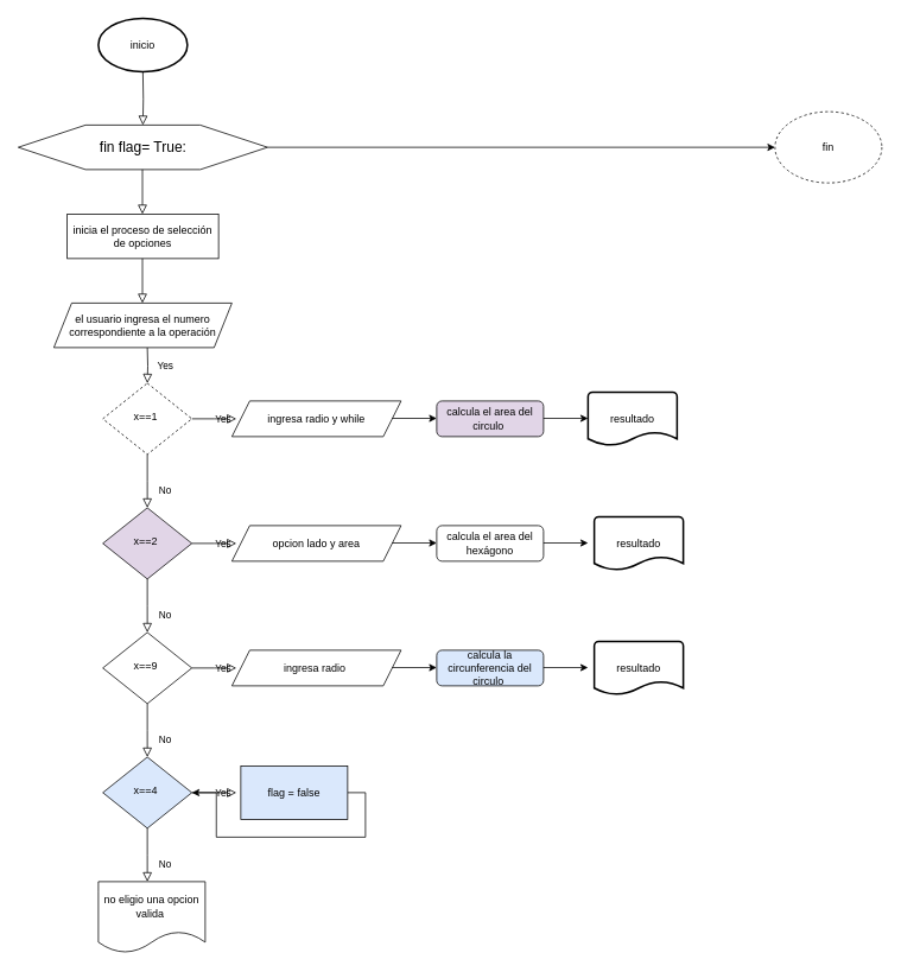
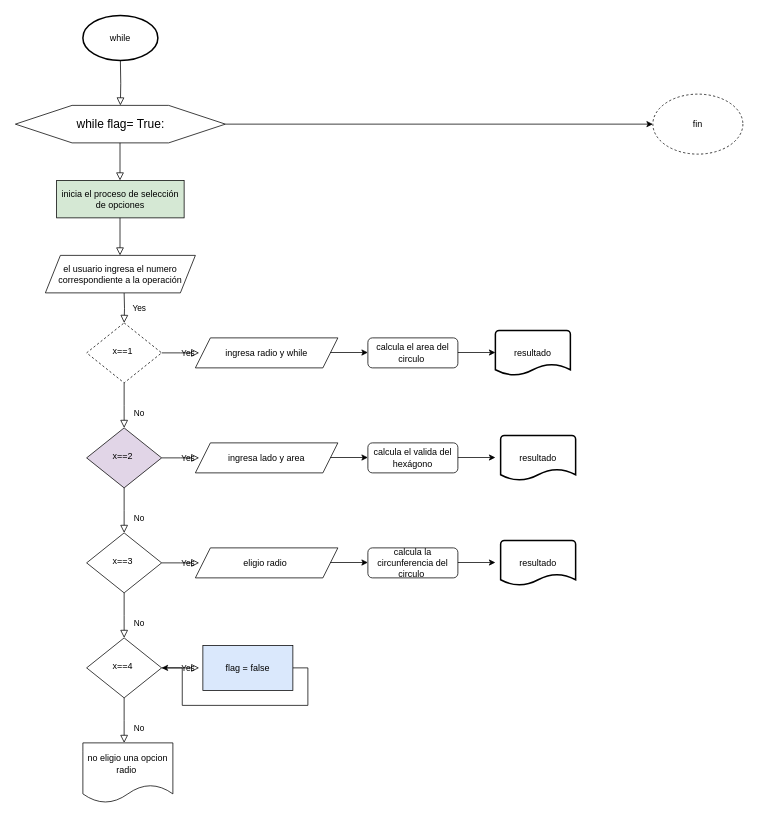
  <mxCell id="0" />
  <mxCell id="1" parent="0" />
  <mxCell id="2" value="" style="rounded=0;html=1;jettySize=auto;orthogonalLoop=1;fontSize=11;endArrow=block;endFill=0;endSize=8;strokeWidth=1;shadow=0;labelBackgroundColor=none;edgeStyle=orthogonalEdgeStyle;entryX=0.5;entryY=0;entryDx=0;entryDy=0;" parent="1" target="10" edge="1"><mxGeometry relative="1" as="geometry"><mxPoint x="160" y="80" as="sourcePoint" /><mxPoint x="160" y="130" as="targetPoint" /></mxGeometry></mxCell>
  <mxCell id="3" value="Yes" style="rounded=0;html=1;jettySize=auto;orthogonalLoop=1;fontSize=11;endArrow=block;endFill=0;endSize=8;strokeWidth=1;shadow=0;labelBackgroundColor=none;edgeStyle=orthogonalEdgeStyle;" parent="1" target="6" edge="1"><mxGeometry y="20" relative="1" as="geometry"><mxPoint as="offset" /><mxPoint x="165" y="390" as="sourcePoint" /></mxGeometry></mxCell>
  <mxCell id="4" value="No" style="rounded=0;html=1;jettySize=auto;orthogonalLoop=1;fontSize=11;endArrow=block;endFill=0;endSize=8;strokeWidth=1;shadow=0;labelBackgroundColor=none;edgeStyle=orthogonalEdgeStyle;" parent="1" source="6" edge="1"><mxGeometry x="0.333" y="20" relative="1" as="geometry"><mxPoint as="offset" /><mxPoint x="165" y="570" as="targetPoint" /></mxGeometry></mxCell>
  <mxCell id="5" value="Yes" style="edgeStyle=orthogonalEdgeStyle;rounded=0;html=1;jettySize=auto;orthogonalLoop=1;fontSize=11;endArrow=block;endFill=0;endSize=8;strokeWidth=1;shadow=0;labelBackgroundColor=none;" parent="1" source="6" edge="1"><mxGeometry y="10" relative="1" as="geometry"><mxPoint as="offset" /><mxPoint x="265" y="470" as="targetPoint" /></mxGeometry></mxCell>
  <mxCell id="6" value="x==1&amp;nbsp;" style="rhombus;whiteSpace=wrap;html=1;shadow=0;fontFamily=Helvetica;fontSize=12;align=center;strokeWidth=1;spacing=6;spacingTop=-4;dashed=1;" parent="1" vertex="1"><mxGeometry x="115" y="430" width="100" height="80" as="geometry" /></mxCell>
- <mxCell id="7" value="calcula el area del circulo&amp;nbsp;" style="rounded=1;whiteSpace=wrap;html=1;fontSize=12;glass=0;strokeWidth=1;shadow=0;fillColor=#e1d5e7;" parent="1" vertex="1"><mxGeometry x="490" y="450" width="120" height="40" as="geometry" /></mxCell>
- <mxCell id="8" value="inicio" style="strokeWidth=2;html=1;shape=mxgraph.flowchart.start_1;whiteSpace=wrap;" vertex="1" parent="1"><mxGeometry x="110" y="20" width="100" height="60" as="geometry" /></mxCell>
+ <mxCell id="7" value="calcula el area del circulo&amp;nbsp;" style="rounded=1;whiteSpace=wrap;html=1;fontSize=12;glass=0;strokeWidth=1;shadow=0;" parent="1" vertex="1"><mxGeometry x="490" y="450" width="120" height="40" as="geometry" /></mxCell>
+ <mxCell id="8" value="while" style="strokeWidth=2;html=1;shape=mxgraph.flowchart.start_1;whiteSpace=wrap;" vertex="1" parent="1"><mxGeometry x="110" y="20" width="100" height="60" as="geometry" /></mxCell>
  <mxCell id="9" style="edgeStyle=orthogonalEdgeStyle;rounded=0;orthogonalLoop=1;jettySize=auto;html=1;exitX=1;exitY=0.5;exitDx=0;exitDy=0;entryX=0;entryY=0.5;entryDx=0;entryDy=0;" edge="1" parent="1" source="10" target="42"><mxGeometry relative="1" as="geometry" /></mxCell>
  <mxCell id="10" value="" style="verticalLabelPosition=bottom;verticalAlign=top;html=1;shape=hexagon;perimeter=hexagonPerimeter2;arcSize=6;size=0.27;" vertex="1" parent="1"><mxGeometry x="20" y="140" width="280" height="50" as="geometry" /></mxCell>
- <mxCell id="11" value="&lt;font style=&quot;font-size: 16px&quot;&gt;fin flag= True:&lt;/font&gt;" style="text;html=1;strokeColor=none;fillColor=none;align=center;verticalAlign=middle;whiteSpace=wrap;rounded=0;" vertex="1" parent="1"><mxGeometry x="92.5" y="160" width="135" height="10" as="geometry" /></mxCell>
+ <mxCell id="11" value="&lt;font style=&quot;font-size: 16px&quot;&gt;while flag= True:&lt;/font&gt;" style="text;html=1;strokeColor=none;fillColor=none;align=center;verticalAlign=middle;whiteSpace=wrap;rounded=0;" vertex="1" parent="1"><mxGeometry x="92.5" y="160" width="135" height="10" as="geometry" /></mxCell>
  <mxCell id="12" value="" style="rounded=0;html=1;jettySize=auto;orthogonalLoop=1;fontSize=11;endArrow=block;endFill=0;endSize=8;strokeWidth=1;shadow=0;labelBackgroundColor=none;edgeStyle=orthogonalEdgeStyle;" edge="1" parent="1"><mxGeometry relative="1" as="geometry"><mxPoint x="159.5" y="190" as="sourcePoint" /><mxPoint x="159.5" y="240" as="targetPoint" /></mxGeometry></mxCell>
- <mxCell id="13" value="inicia el proceso de selección de opciones" style="rounded=0;whiteSpace=wrap;html=1;" vertex="1" parent="1"><mxGeometry x="75" y="240" width="170" height="50" as="geometry" /></mxCell>
+ <mxCell id="13" value="inicia el proceso de selección de opciones" style="rounded=0;whiteSpace=wrap;html=1;fillColor=#d5e8d4;" vertex="1" parent="1"><mxGeometry x="75" y="240" width="170" height="50" as="geometry" /></mxCell>
  <mxCell id="14" value="" style="rounded=0;html=1;jettySize=auto;orthogonalLoop=1;fontSize=11;endArrow=block;endFill=0;endSize=8;strokeWidth=1;shadow=0;labelBackgroundColor=none;edgeStyle=orthogonalEdgeStyle;" edge="1" parent="1"><mxGeometry relative="1" as="geometry"><mxPoint x="159.5" y="290" as="sourcePoint" /><mxPoint x="159.5" y="340" as="targetPoint" /></mxGeometry></mxCell>
  <mxCell id="15" value="el usuario ingresa el numero correspondiente a la operación" style="shape=parallelogram;perimeter=parallelogramPerimeter;whiteSpace=wrap;html=1;fixedSize=1;" vertex="1" parent="1"><mxGeometry x="60" y="340" width="200" height="50" as="geometry" /></mxCell>
  <mxCell id="16" value="ingresa radio y while" style="shape=parallelogram;perimeter=parallelogramPerimeter;whiteSpace=wrap;html=1;fixedSize=1;" vertex="1" parent="1"><mxGeometry x="260" y="450" width="190" height="40" as="geometry" /></mxCell>
  <mxCell id="17" value="" style="endArrow=classic;html=1;" edge="1" parent="1"><mxGeometry width="50" height="50" relative="1" as="geometry"><mxPoint x="440" y="469.5" as="sourcePoint" /><mxPoint x="490" y="469.5" as="targetPoint" /></mxGeometry></mxCell>
  <mxCell id="18" value="resultado" style="strokeWidth=2;html=1;shape=mxgraph.flowchart.document2;whiteSpace=wrap;size=0.25;" vertex="1" parent="1"><mxGeometry x="660" y="440" width="100" height="60" as="geometry" /></mxCell>
  <mxCell id="19" value="" style="endArrow=classic;html=1;" edge="1" parent="1"><mxGeometry width="50" height="50" relative="1" as="geometry"><mxPoint x="610" y="469.5" as="sourcePoint" /><mxPoint x="660" y="469.5" as="targetPoint" /></mxGeometry></mxCell>
  <mxCell id="20" value="No" style="rounded=0;html=1;jettySize=auto;orthogonalLoop=1;fontSize=11;endArrow=block;endFill=0;endSize=8;strokeWidth=1;shadow=0;labelBackgroundColor=none;edgeStyle=orthogonalEdgeStyle;" edge="1" parent="1" source="22"><mxGeometry x="0.333" y="20" relative="1" as="geometry"><mxPoint as="offset" /><mxPoint x="165" y="710" as="targetPoint" /></mxGeometry></mxCell>
  <mxCell id="21" value="Yes" style="edgeStyle=orthogonalEdgeStyle;rounded=0;html=1;jettySize=auto;orthogonalLoop=1;fontSize=11;endArrow=block;endFill=0;endSize=8;strokeWidth=1;shadow=0;labelBackgroundColor=none;" edge="1" parent="1" source="22"><mxGeometry y="10" relative="1" as="geometry"><mxPoint as="offset" /><mxPoint x="265" y="610" as="targetPoint" /></mxGeometry></mxCell>
  <mxCell id="22" value="x==2&amp;nbsp;" style="rhombus;whiteSpace=wrap;html=1;shadow=0;fontFamily=Helvetica;fontSize=12;align=center;strokeWidth=1;spacing=6;spacingTop=-4;fillColor=#e1d5e7;" vertex="1" parent="1"><mxGeometry x="115" y="570" width="100" height="80" as="geometry" /></mxCell>
- <mxCell id="23" value="calcula el area del hexágono" style="rounded=1;whiteSpace=wrap;html=1;fontSize=12;glass=0;strokeWidth=1;shadow=0;" vertex="1" parent="1"><mxGeometry x="490" y="590" width="120" height="40" as="geometry" /></mxCell>
- <mxCell id="24" value="opcion lado y area" style="shape=parallelogram;perimeter=parallelogramPerimeter;whiteSpace=wrap;html=1;fixedSize=1;" vertex="1" parent="1"><mxGeometry x="260" y="590" width="190" height="40" as="geometry" /></mxCell>
+ <mxCell id="23" value="calcula el valida del hexágono" style="rounded=1;whiteSpace=wrap;html=1;fontSize=12;glass=0;strokeWidth=1;shadow=0;" vertex="1" parent="1"><mxGeometry x="490" y="590" width="120" height="40" as="geometry" /></mxCell>
+ <mxCell id="24" value="ingresa lado y area" style="shape=parallelogram;perimeter=parallelogramPerimeter;whiteSpace=wrap;html=1;fixedSize=1;" vertex="1" parent="1"><mxGeometry x="260" y="590" width="190" height="40" as="geometry" /></mxCell>
  <mxCell id="25" value="" style="endArrow=classic;html=1;" edge="1" parent="1"><mxGeometry width="50" height="50" relative="1" as="geometry"><mxPoint x="440" y="609.5" as="sourcePoint" /><mxPoint x="490" y="609.5" as="targetPoint" /></mxGeometry></mxCell>
  <mxCell id="26" value="" style="endArrow=classic;html=1;" edge="1" parent="1"><mxGeometry width="50" height="50" relative="1" as="geometry"><mxPoint x="610" y="609.5" as="sourcePoint" /><mxPoint x="660" y="609.5" as="targetPoint" /></mxGeometry></mxCell>
  <mxCell id="27" value="resultado" style="strokeWidth=2;html=1;shape=mxgraph.flowchart.document2;whiteSpace=wrap;size=0.25;" vertex="1" parent="1"><mxGeometry x="667" y="580" width="100" height="60" as="geometry" /></mxCell>
  <mxCell id="28" value="No" style="rounded=0;html=1;jettySize=auto;orthogonalLoop=1;fontSize=11;endArrow=block;endFill=0;endSize=8;strokeWidth=1;shadow=0;labelBackgroundColor=none;edgeStyle=orthogonalEdgeStyle;" edge="1" parent="1" source="30"><mxGeometry x="0.333" y="20" relative="1" as="geometry"><mxPoint as="offset" /><mxPoint x="165" y="850" as="targetPoint" /></mxGeometry></mxCell>
  <mxCell id="29" value="Yes" style="edgeStyle=orthogonalEdgeStyle;rounded=0;html=1;jettySize=auto;orthogonalLoop=1;fontSize=11;endArrow=block;endFill=0;endSize=8;strokeWidth=1;shadow=0;labelBackgroundColor=none;" edge="1" parent="1" source="30"><mxGeometry y="10" relative="1" as="geometry"><mxPoint as="offset" /><mxPoint x="265" y="750" as="targetPoint" /></mxGeometry></mxCell>
- <mxCell id="30" value="x==9&amp;nbsp;" style="rhombus;whiteSpace=wrap;html=1;shadow=0;fontFamily=Helvetica;fontSize=12;align=center;strokeWidth=1;spacing=6;spacingTop=-4;" vertex="1" parent="1"><mxGeometry x="115" y="710" width="100" height="80" as="geometry" /></mxCell>
- <mxCell id="31" value="calcula la circunferencia del circulo&amp;nbsp;" style="rounded=1;whiteSpace=wrap;html=1;fontSize=12;glass=0;strokeWidth=1;shadow=0;fillColor=#dae8fc;" vertex="1" parent="1"><mxGeometry x="490" y="730" width="120" height="40" as="geometry" /></mxCell>
- <mxCell id="32" value="ingresa radio&amp;nbsp;" style="shape=parallelogram;perimeter=parallelogramPerimeter;whiteSpace=wrap;html=1;fixedSize=1;" vertex="1" parent="1"><mxGeometry x="260" y="730" width="190" height="40" as="geometry" /></mxCell>
+ <mxCell id="30" value="x==3&amp;nbsp;" style="rhombus;whiteSpace=wrap;html=1;shadow=0;fontFamily=Helvetica;fontSize=12;align=center;strokeWidth=1;spacing=6;spacingTop=-4;" vertex="1" parent="1"><mxGeometry x="115" y="710" width="100" height="80" as="geometry" /></mxCell>
+ <mxCell id="31" value="calcula la circunferencia del circulo&amp;nbsp;" style="rounded=1;whiteSpace=wrap;html=1;fontSize=12;glass=0;strokeWidth=1;shadow=0;" vertex="1" parent="1"><mxGeometry x="490" y="730" width="120" height="40" as="geometry" /></mxCell>
+ <mxCell id="32" value="eligio radio&amp;nbsp;" style="shape=parallelogram;perimeter=parallelogramPerimeter;whiteSpace=wrap;html=1;fixedSize=1;" vertex="1" parent="1"><mxGeometry x="260" y="730" width="190" height="40" as="geometry" /></mxCell>
  <mxCell id="33" value="" style="endArrow=classic;html=1;" edge="1" parent="1"><mxGeometry width="50" height="50" relative="1" as="geometry"><mxPoint x="440" y="749.5" as="sourcePoint" /><mxPoint x="490" y="749.5" as="targetPoint" /></mxGeometry></mxCell>
  <mxCell id="34" value="" style="endArrow=classic;html=1;" edge="1" parent="1"><mxGeometry width="50" height="50" relative="1" as="geometry"><mxPoint x="610" y="749.5" as="sourcePoint" /><mxPoint x="660" y="749.5" as="targetPoint" /></mxGeometry></mxCell>
  <mxCell id="35" value="resultado" style="strokeWidth=2;html=1;shape=mxgraph.flowchart.document2;whiteSpace=wrap;size=0.25;" vertex="1" parent="1"><mxGeometry x="667" y="720" width="100" height="60" as="geometry" /></mxCell>
  <mxCell id="36" value="No" style="rounded=0;html=1;jettySize=auto;orthogonalLoop=1;fontSize=11;endArrow=block;endFill=0;endSize=8;strokeWidth=1;shadow=0;labelBackgroundColor=none;edgeStyle=orthogonalEdgeStyle;" edge="1" parent="1" source="38"><mxGeometry x="0.333" y="20" relative="1" as="geometry"><mxPoint as="offset" /><mxPoint x="165" y="990" as="targetPoint" /></mxGeometry></mxCell>
  <mxCell id="37" value="Yes" style="edgeStyle=orthogonalEdgeStyle;rounded=0;html=1;jettySize=auto;orthogonalLoop=1;fontSize=11;endArrow=block;endFill=0;endSize=8;strokeWidth=1;shadow=0;labelBackgroundColor=none;" edge="1" parent="1" source="38"><mxGeometry y="10" relative="1" as="geometry"><mxPoint as="offset" /><mxPoint x="265" y="890" as="targetPoint" /></mxGeometry></mxCell>
- <mxCell id="38" value="x==4&amp;nbsp;" style="rhombus;whiteSpace=wrap;html=1;shadow=0;fontFamily=Helvetica;fontSize=12;align=center;strokeWidth=1;spacing=6;spacingTop=-4;fillColor=#dae8fc;" vertex="1" parent="1"><mxGeometry x="115" y="850" width="100" height="80" as="geometry" /></mxCell>
+ <mxCell id="38" value="x==4&amp;nbsp;" style="rhombus;whiteSpace=wrap;html=1;shadow=0;fontFamily=Helvetica;fontSize=12;align=center;strokeWidth=1;spacing=6;spacingTop=-4;" vertex="1" parent="1"><mxGeometry x="115" y="850" width="100" height="80" as="geometry" /></mxCell>
  <mxCell id="39" style="edgeStyle=orthogonalEdgeStyle;rounded=0;orthogonalLoop=1;jettySize=auto;html=1;exitX=1;exitY=0.5;exitDx=0;exitDy=0;" edge="1" parent="1" source="40" target="38"><mxGeometry relative="1" as="geometry" /></mxCell>
  <mxCell id="40" value="flag = false" style="rounded=0;whiteSpace=wrap;html=1;fillColor=#dae8fc;" vertex="1" parent="1"><mxGeometry x="270" y="860" width="120" height="60" as="geometry" /></mxCell>
- <mxCell id="41" value="no eligio una opcion valida&amp;nbsp;" style="shape=document;whiteSpace=wrap;html=1;boundedLbl=1;" vertex="1" parent="1"><mxGeometry x="110" y="990" width="120" height="80" as="geometry" /></mxCell>
+ <mxCell id="41" value="no eligio una opcion radio&amp;nbsp;" style="shape=document;whiteSpace=wrap;html=1;boundedLbl=1;" vertex="1" parent="1"><mxGeometry x="110" y="990" width="120" height="80" as="geometry" /></mxCell>
  <mxCell id="42" value="fin" style="ellipse;whiteSpace=wrap;html=1;dashed=1;" vertex="1" parent="1"><mxGeometry x="870" y="125" width="120" height="80" as="geometry" /></mxCell>
